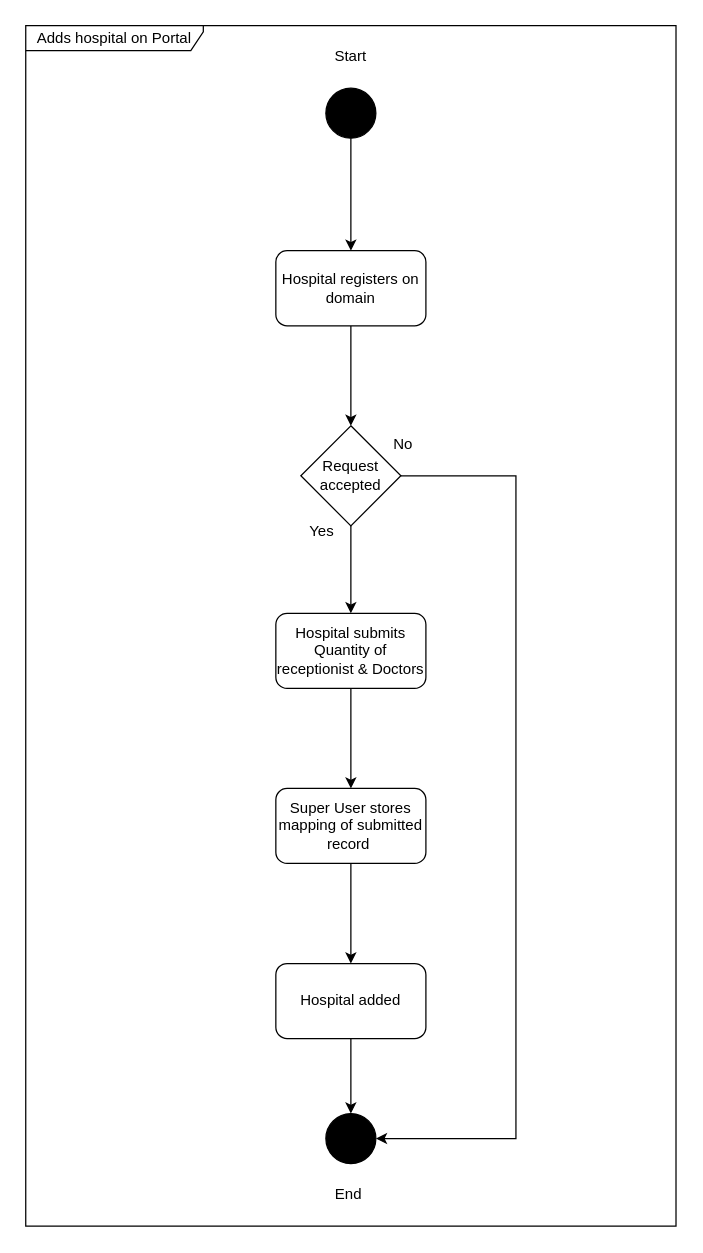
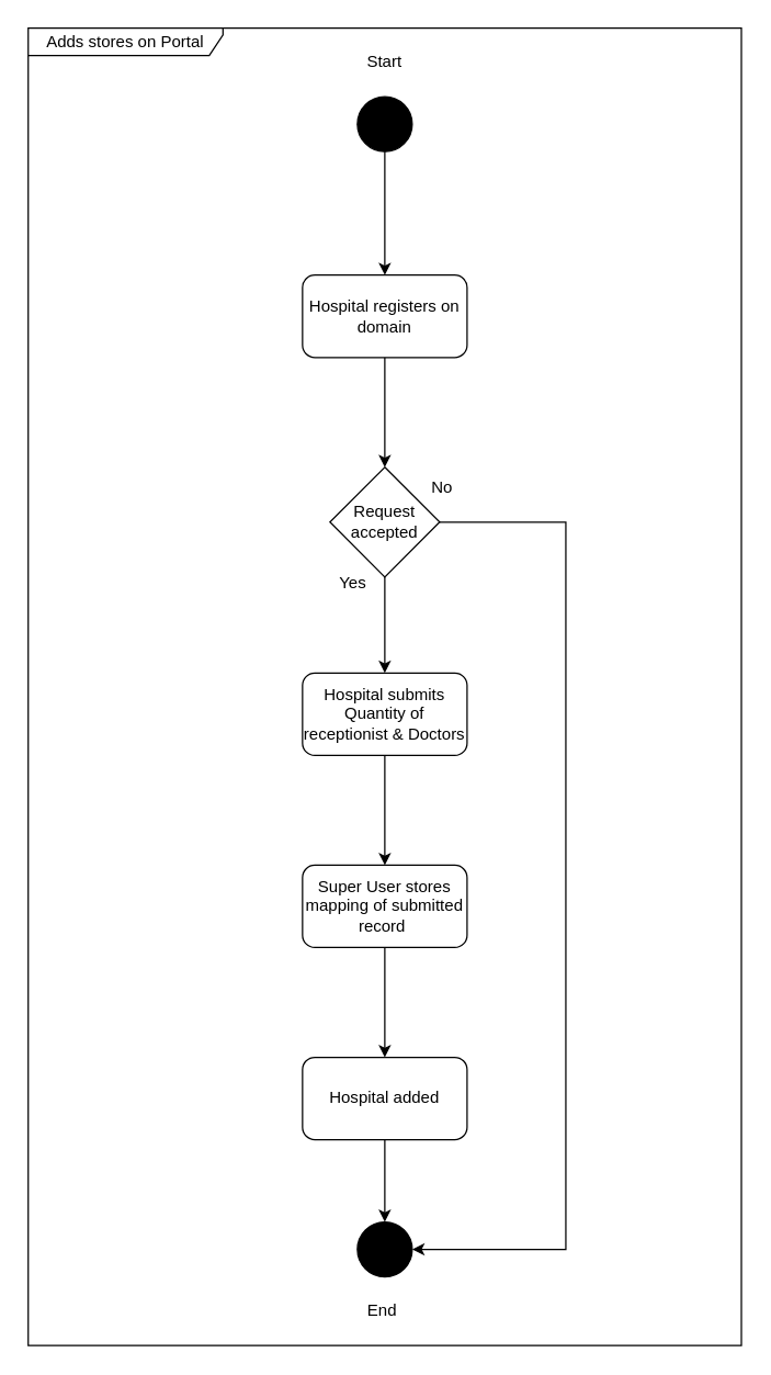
  <mxCell id="0" />
  <mxCell id="1" parent="0" />
  <mxCell id="2" style="edgeStyle=orthogonalEdgeStyle;rounded=0;orthogonalLoop=1;jettySize=auto;html=1;entryX=0.5;entryY=0;entryDx=0;entryDy=0;" edge="1" parent="1" source="3" target="5"><mxGeometry relative="1" as="geometry" /></mxCell>
  <mxCell id="3" value="" style="ellipse;whiteSpace=wrap;html=1;aspect=fixed;fillColor=#000000;" vertex="1" parent="1"><mxGeometry x="260" y="70" width="40" height="40" as="geometry" /></mxCell>
  <mxCell id="4" style="edgeStyle=orthogonalEdgeStyle;rounded=0;orthogonalLoop=1;jettySize=auto;html=1;entryX=0.5;entryY=0;entryDx=0;entryDy=0;" edge="1" parent="1" source="5" target="10"><mxGeometry relative="1" as="geometry" /></mxCell>
  <mxCell id="5" value="Hospital registers on domain" style="rounded=1;whiteSpace=wrap;html=1;" vertex="1" parent="1"><mxGeometry x="220" y="200" width="120" height="60" as="geometry" /></mxCell>
  <mxCell id="6" style="edgeStyle=orthogonalEdgeStyle;rounded=0;orthogonalLoop=1;jettySize=auto;html=1;entryX=0.5;entryY=0;entryDx=0;entryDy=0;" edge="1" parent="1" source="7" target="19"><mxGeometry relative="1" as="geometry" /></mxCell>
  <mxCell id="7" value="Super User stores mapping of submitted record&amp;nbsp;" style="rounded=1;whiteSpace=wrap;html=1;" vertex="1" parent="1"><mxGeometry x="220" y="630" width="120" height="60" as="geometry" /></mxCell>
  <mxCell id="8" style="edgeStyle=orthogonalEdgeStyle;rounded=0;orthogonalLoop=1;jettySize=auto;html=1;" edge="1" parent="1" source="10" target="13"><mxGeometry relative="1" as="geometry" /></mxCell>
  <mxCell id="9" style="edgeStyle=orthogonalEdgeStyle;rounded=0;orthogonalLoop=1;jettySize=auto;html=1;entryX=1;entryY=0.5;entryDx=0;entryDy=0;" edge="1" parent="1" source="10" target="11"><mxGeometry relative="1" as="geometry"><mxPoint x="392" y="900" as="targetPoint" /><Array as="points"><mxPoint x="412" y="380" /><mxPoint x="412" y="910" /></Array></mxGeometry></mxCell>
  <mxCell id="10" value="Request accepted" style="rhombus;whiteSpace=wrap;html=1;" vertex="1" parent="1"><mxGeometry x="240" y="340" width="80" height="80" as="geometry" /></mxCell>
  <mxCell id="11" value="" style="ellipse;whiteSpace=wrap;html=1;aspect=fixed;fillColor=#000000;" vertex="1" parent="1"><mxGeometry x="260" y="890" width="40" height="40" as="geometry" /></mxCell>
  <mxCell id="12" style="edgeStyle=orthogonalEdgeStyle;rounded=0;orthogonalLoop=1;jettySize=auto;html=1;" edge="1" parent="1" source="13" target="7"><mxGeometry relative="1" as="geometry"><Array as="points" /></mxGeometry></mxCell>
  <mxCell id="13" value="Hospital submits Quantity of receptionist &amp;amp; Doctors" style="rounded=1;whiteSpace=wrap;html=1;" vertex="1" parent="1"><mxGeometry x="220" y="490" width="120" height="60" as="geometry" /></mxCell>
  <mxCell id="14" value="Start" style="text;html=1;strokeColor=none;fillColor=none;align=center;verticalAlign=middle;whiteSpace=wrap;rounded=0;" vertex="1" parent="1"><mxGeometry x="250" y="30" width="60" height="30" as="geometry" /></mxCell>
  <mxCell id="15" value="End&amp;nbsp;" style="text;html=1;strokeColor=none;fillColor=none;align=center;verticalAlign=middle;whiteSpace=wrap;rounded=0;" vertex="1" parent="1"><mxGeometry x="250" y="940" width="60" height="30" as="geometry" /></mxCell>
  <mxCell id="16" value="No" style="text;html=1;strokeColor=none;fillColor=none;align=center;verticalAlign=middle;whiteSpace=wrap;rounded=0;" vertex="1" parent="1"><mxGeometry x="292" y="340" width="60" height="30" as="geometry" /></mxCell>
  <mxCell id="17" value="Yes" style="text;html=1;strokeColor=none;fillColor=none;align=center;verticalAlign=middle;whiteSpace=wrap;rounded=0;" vertex="1" parent="1"><mxGeometry x="227" y="410" width="60" height="30" as="geometry" /></mxCell>
  <mxCell id="18" style="edgeStyle=orthogonalEdgeStyle;rounded=0;orthogonalLoop=1;jettySize=auto;html=1;entryX=0.5;entryY=0;entryDx=0;entryDy=0;" edge="1" parent="1" source="19" target="11"><mxGeometry relative="1" as="geometry" /></mxCell>
  <mxCell id="19" value="Hospital added" style="rounded=1;whiteSpace=wrap;html=1;" vertex="1" parent="1"><mxGeometry x="220" y="770" width="120" height="60" as="geometry" /></mxCell>
  <mxCell id="20" style="edgeStyle=orthogonalEdgeStyle;rounded=0;orthogonalLoop=1;jettySize=auto;html=1;exitX=0.5;exitY=1;exitDx=0;exitDy=0;" edge="1" parent="1" source="16" target="16"><mxGeometry relative="1" as="geometry" /></mxCell>
  <mxCell id="21" style="edgeStyle=orthogonalEdgeStyle;rounded=0;orthogonalLoop=1;jettySize=auto;html=1;exitX=0.5;exitY=1;exitDx=0;exitDy=0;" edge="1" parent="1" source="16" target="16"><mxGeometry relative="1" as="geometry" /></mxCell>
- <mxCell id="22" value="Adds hospital on Portal" style="shape=umlFrame;whiteSpace=wrap;html=1;fillColor=#FFFFFF;width=142;height=20;" vertex="1" parent="1"><mxGeometry x="20" y="20" width="520" height="960" as="geometry" /></mxCell>
+ <mxCell id="22" value="Adds stores on Portal" style="shape=umlFrame;whiteSpace=wrap;html=1;fillColor=#FFFFFF;width=142;height=20;" vertex="1" parent="1"><mxGeometry x="20" y="20" width="520" height="960" as="geometry" /></mxCell>
